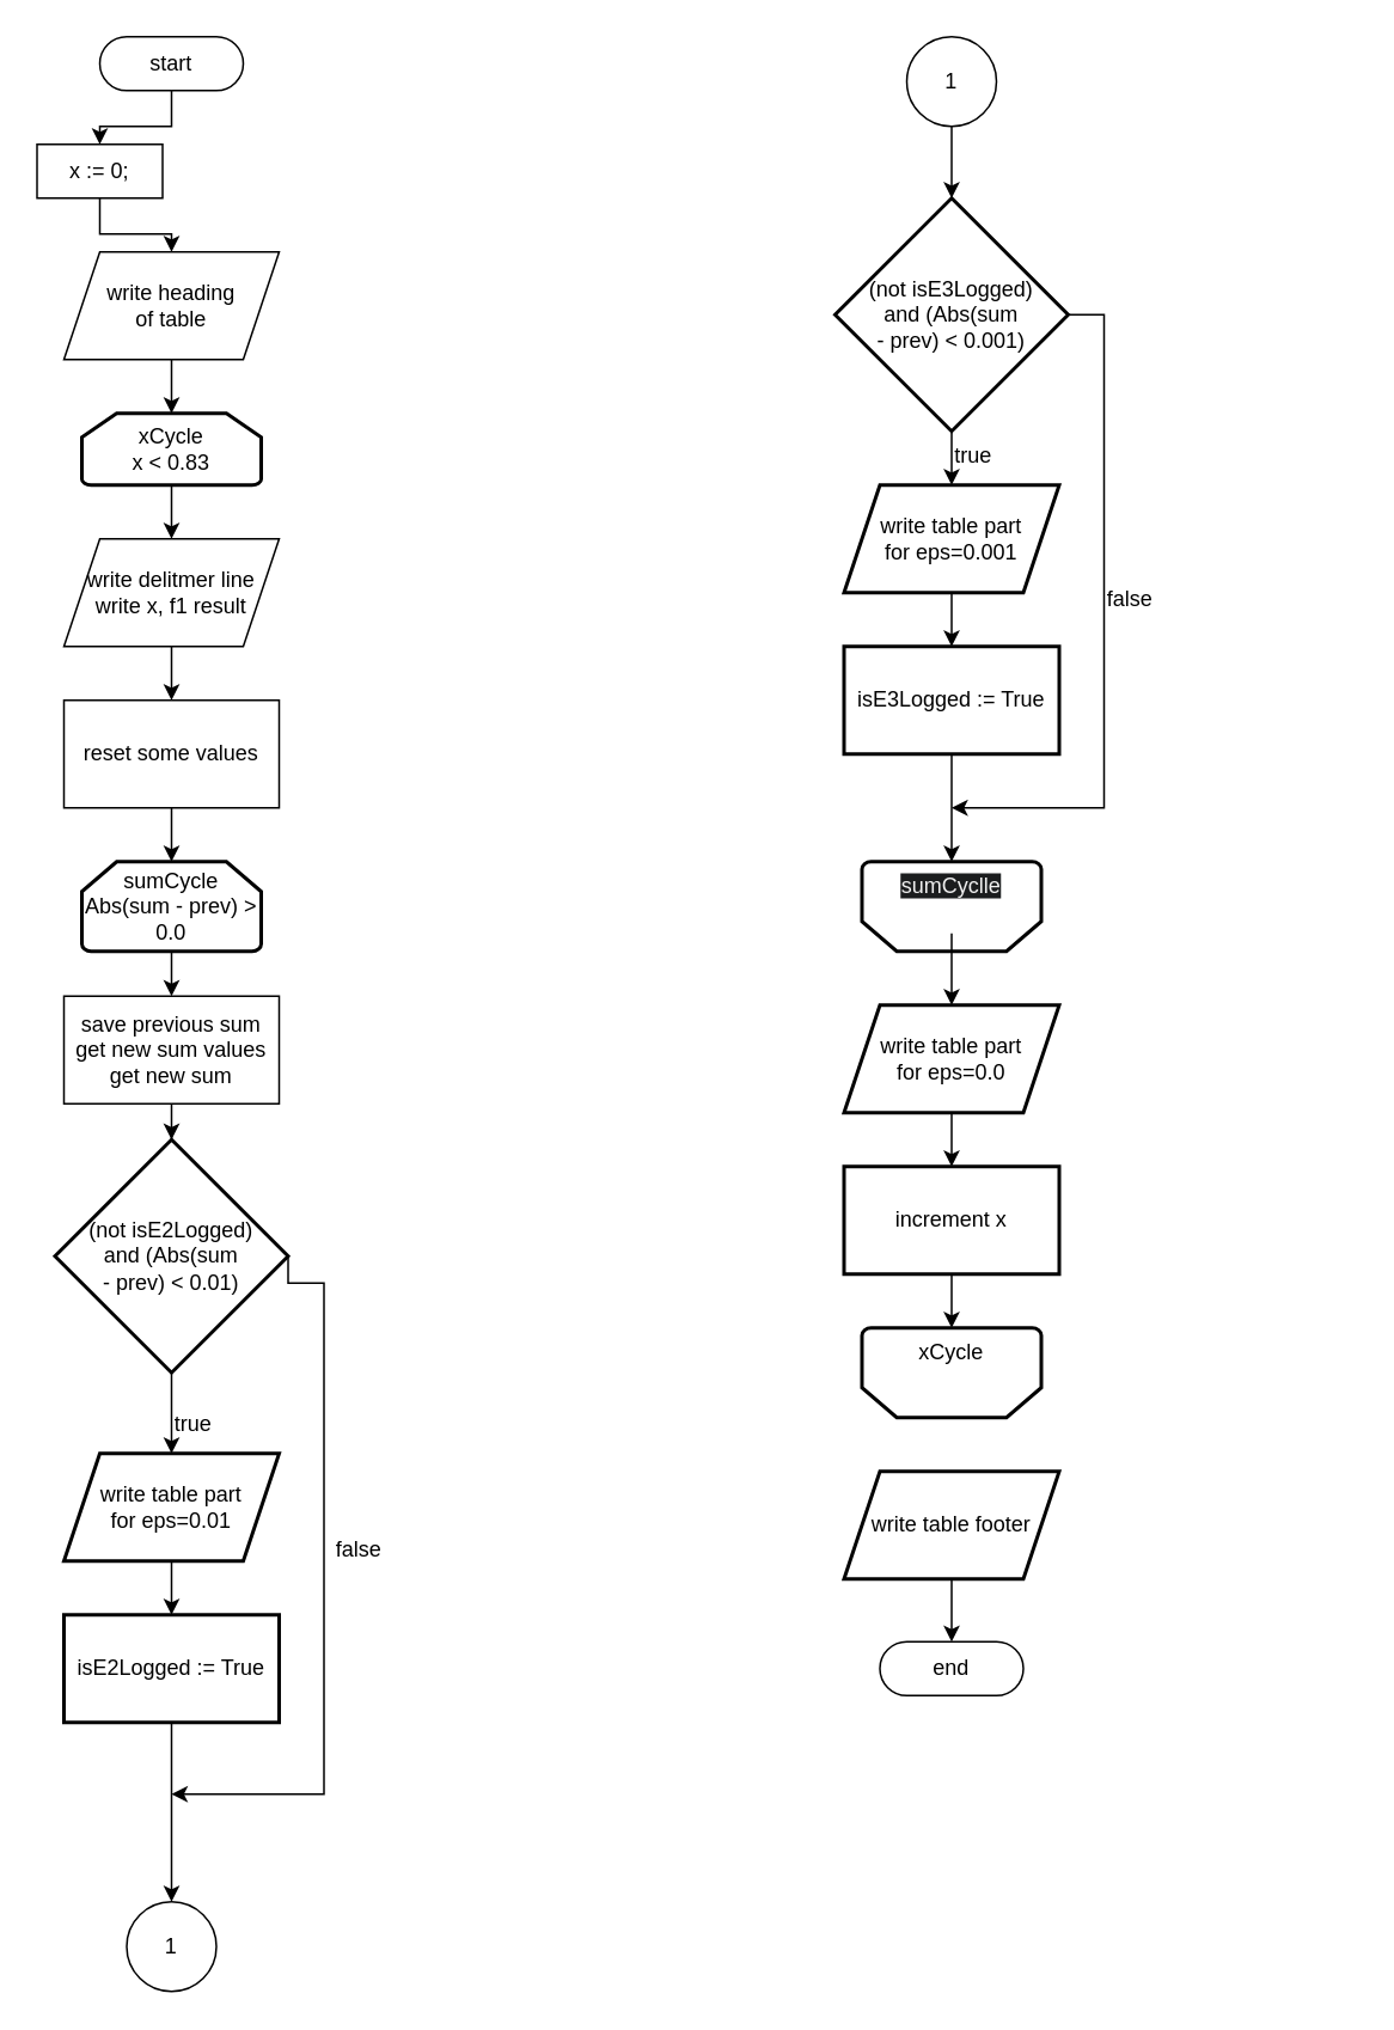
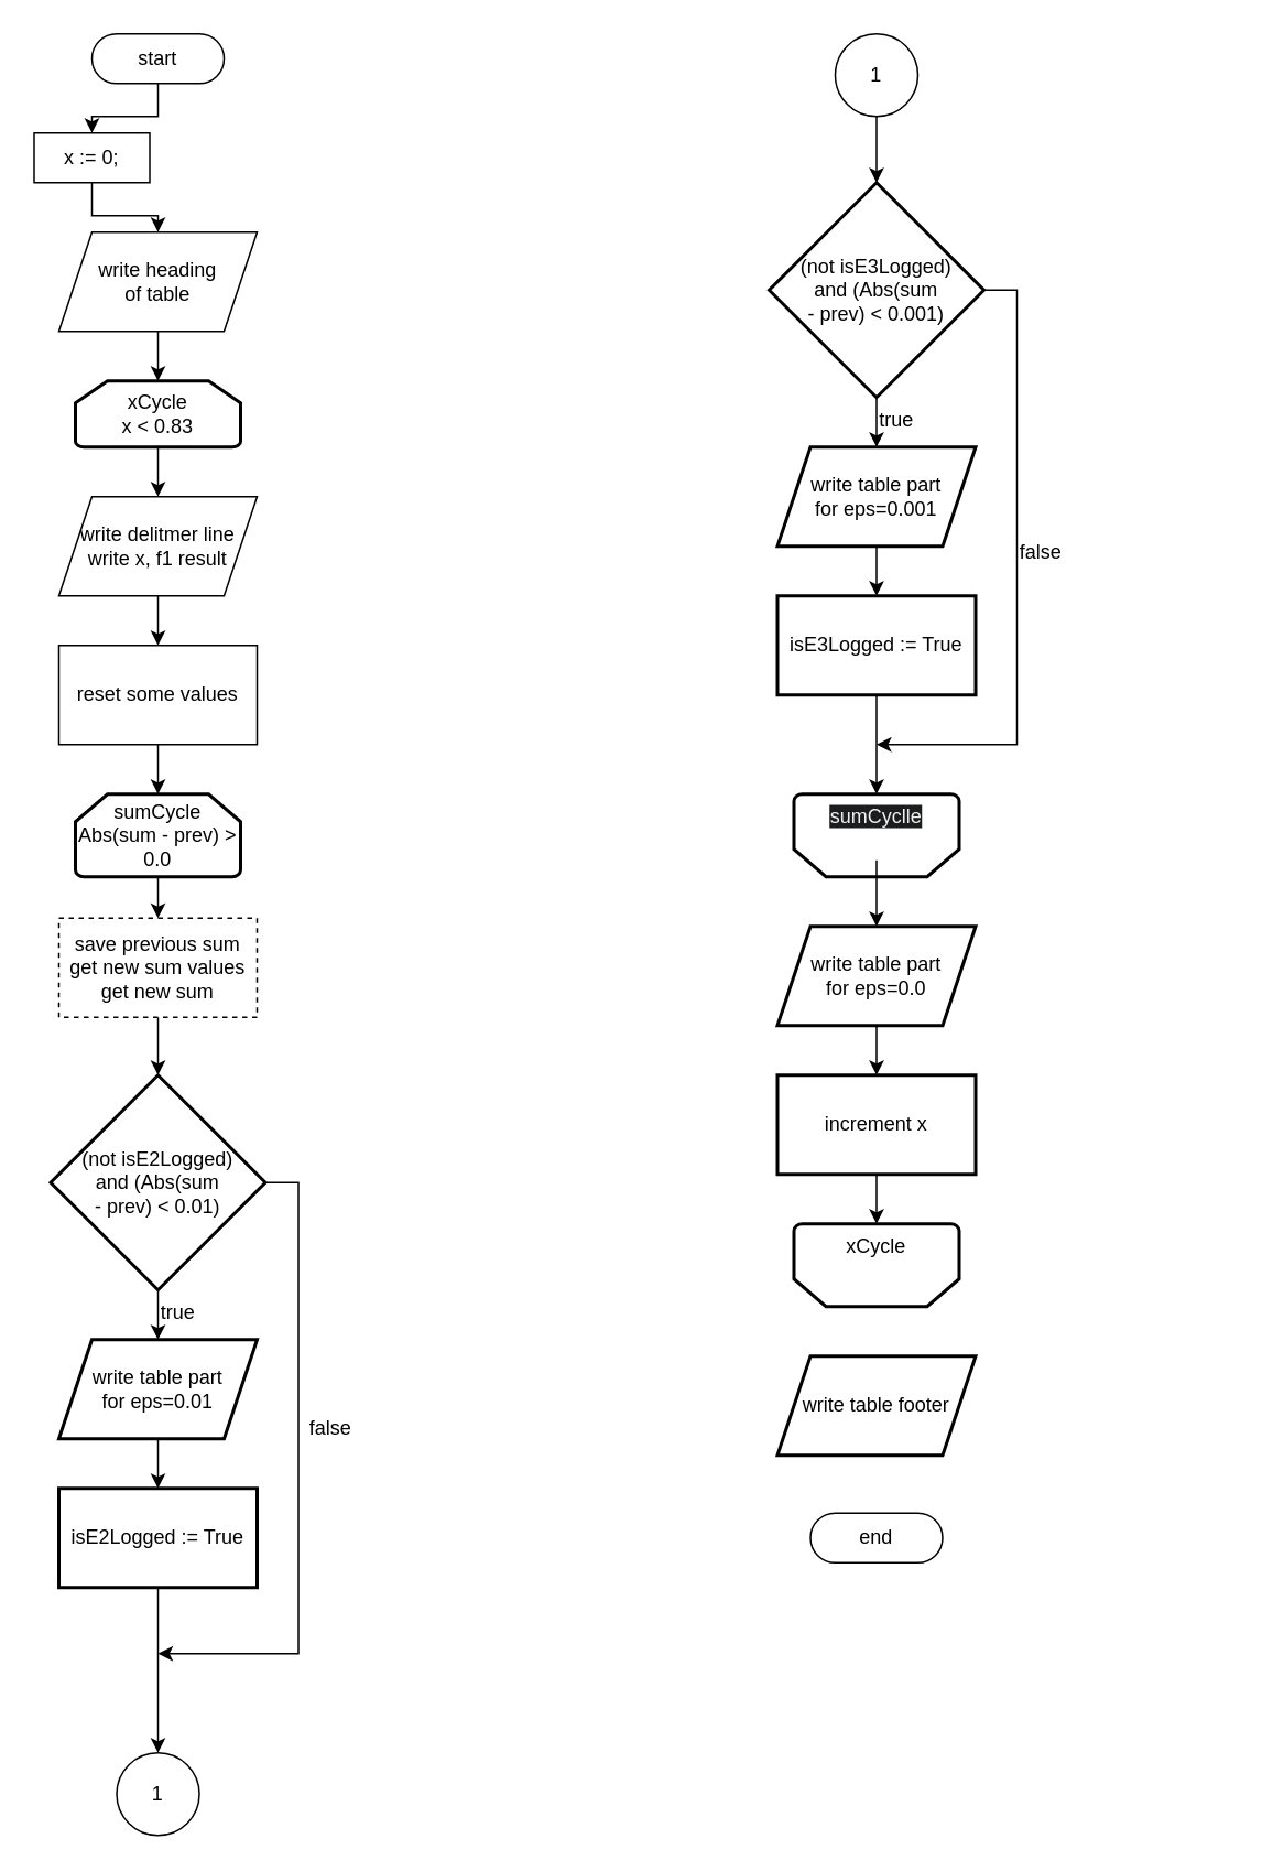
  <mxCell id="0" />
  <mxCell id="1" parent="0" />
  <mxCell id="2" value="" style="edgeStyle=orthogonalEdgeStyle;rounded=0;orthogonalLoop=1;jettySize=auto;html=1;" edge="1" parent="1" source="3" target="6"><mxGeometry relative="1" as="geometry" /></mxCell>
  <mxCell id="3" value="start" style="html=1;dashed=0;whiteSpace=wrap;shape=mxgraph.dfd.start" vertex="1" parent="1"><mxGeometry x="55" y="20" width="80" height="30" as="geometry" /></mxCell>
  <mxCell id="4" value="end" style="html=1;dashed=0;whiteSpace=wrap;shape=mxgraph.dfd.start" vertex="1" parent="1"><mxGeometry x="490" y="915" width="80" height="30" as="geometry" /></mxCell>
  <mxCell id="5" value="" style="edgeStyle=orthogonalEdgeStyle;rounded=0;orthogonalLoop=1;jettySize=auto;html=1;" edge="1" parent="1" source="6" target="8"><mxGeometry relative="1" as="geometry" /></mxCell>
  <mxCell id="6" value="x := 0;" style="rounded=0;whiteSpace=wrap;html=1;" vertex="1" parent="1"><mxGeometry x="20" y="80" width="70" height="30" as="geometry" /></mxCell>
  <mxCell id="7" value="" style="edgeStyle=orthogonalEdgeStyle;rounded=0;orthogonalLoop=1;jettySize=auto;html=1;" edge="1" parent="1" source="8" target="10"><mxGeometry relative="1" as="geometry" /></mxCell>
  <mxCell id="8" value="write heading&lt;div&gt;of table&lt;/div&gt;" style="shape=parallelogram;perimeter=parallelogramPerimeter;whiteSpace=wrap;html=1;fixedSize=1;" vertex="1" parent="1"><mxGeometry x="35" y="140" width="120" height="60" as="geometry" /></mxCell>
  <mxCell id="9" value="" style="edgeStyle=orthogonalEdgeStyle;rounded=0;orthogonalLoop=1;jettySize=auto;html=1;" edge="1" parent="1" source="10" target="12"><mxGeometry relative="1" as="geometry" /></mxCell>
  <mxCell id="10" value="&lt;div&gt;xCycle&lt;/div&gt;x &amp;lt; 0.83" style="strokeWidth=2;html=1;shape=mxgraph.flowchart.loop_limit;whiteSpace=wrap;" vertex="1" parent="1"><mxGeometry x="45" y="230" width="100" height="40" as="geometry" /></mxCell>
  <mxCell id="11" value="" style="edgeStyle=orthogonalEdgeStyle;rounded=0;orthogonalLoop=1;jettySize=auto;html=1;" edge="1" parent="1" source="12" target="14"><mxGeometry relative="1" as="geometry" /></mxCell>
  <mxCell id="12" value="write delitmer line&lt;div&gt;write x, f1 result&lt;/div&gt;" style="shape=parallelogram;perimeter=parallelogramPerimeter;whiteSpace=wrap;html=1;fixedSize=1;" vertex="1" parent="1"><mxGeometry x="35" y="300" width="120" height="60" as="geometry" /></mxCell>
  <mxCell id="13" value="" style="edgeStyle=orthogonalEdgeStyle;rounded=0;orthogonalLoop=1;jettySize=auto;html=1;" edge="1" parent="1" source="14" target="16"><mxGeometry relative="1" as="geometry" /></mxCell>
  <mxCell id="14" value="reset some values" style="rounded=0;whiteSpace=wrap;html=1;" vertex="1" parent="1"><mxGeometry x="35" y="390" width="120" height="60" as="geometry" /></mxCell>
  <mxCell id="15" value="" style="edgeStyle=orthogonalEdgeStyle;rounded=0;orthogonalLoop=1;jettySize=auto;html=1;" edge="1" parent="1" source="16" target="18"><mxGeometry relative="1" as="geometry" /></mxCell>
  <mxCell id="16" value="sumCycle&lt;div&gt;Abs(sum - prev) &amp;gt; 0.0&lt;br&gt;&lt;/div&gt;" style="strokeWidth=2;html=1;shape=mxgraph.flowchart.loop_limit;whiteSpace=wrap;" vertex="1" parent="1"><mxGeometry x="45" y="480" width="100" height="50" as="geometry" /></mxCell>
  <mxCell id="17" value="" style="edgeStyle=orthogonalEdgeStyle;rounded=0;orthogonalLoop=1;jettySize=auto;html=1;" edge="1" parent="1" source="18" target="21"><mxGeometry relative="1" as="geometry" /></mxCell>
- <mxCell id="18" value="&lt;div&gt;save previous sum&lt;/div&gt;get new sum values&lt;div&gt;get new sum&lt;/div&gt;" style="rounded=0;whiteSpace=wrap;html=1;" vertex="1" parent="1"><mxGeometry x="35" y="555" width="120" height="60" as="geometry" /></mxCell>
+ <mxCell id="18" value="&lt;div&gt;save previous sum&lt;/div&gt;get new sum values&lt;div&gt;get new sum&lt;/div&gt;" style="rounded=0;whiteSpace=wrap;html=1;dashed=1;" vertex="1" parent="1"><mxGeometry x="35" y="555" width="120" height="60" as="geometry" /></mxCell>
  <mxCell id="19" value="" style="edgeStyle=orthogonalEdgeStyle;rounded=0;orthogonalLoop=1;jettySize=auto;html=1;" edge="1" parent="1" source="21" target="23"><mxGeometry relative="1" as="geometry" /></mxCell>
  <mxCell id="20" style="edgeStyle=orthogonalEdgeStyle;rounded=0;orthogonalLoop=1;jettySize=auto;html=1;exitX=1;exitY=0.5;exitDx=0;exitDy=0;exitPerimeter=0;" edge="1" parent="1" source="21"><mxGeometry relative="1" as="geometry"><mxPoint x="95" y="1000" as="targetPoint" /><Array as="points"><mxPoint x="180" y="715" /><mxPoint x="180" y="1000" /><mxPoint x="95" y="1000" /></Array></mxGeometry></mxCell>
- <mxCell id="21" value="(not isE2Logged)&lt;div&gt;and (Abs(sum&lt;/div&gt;&lt;div&gt;- prev) &amp;lt; 0.01)&lt;/div&gt;" style="strokeWidth=2;html=1;shape=mxgraph.flowchart.decision;whiteSpace=wrap;" vertex="1" parent="1"><mxGeometry x="30" y="635" width="130" height="130" as="geometry" /></mxCell>
+ <mxCell id="21" value="(not isE2Logged)&lt;div&gt;and (Abs(sum&lt;/div&gt;&lt;div&gt;- prev) &amp;lt; 0.01)&lt;/div&gt;" style="strokeWidth=2;html=1;shape=mxgraph.flowchart.decision;whiteSpace=wrap;" vertex="1" parent="1"><mxGeometry x="30" y="650" width="130" height="130" as="geometry" /></mxCell>
  <mxCell id="22" value="" style="edgeStyle=orthogonalEdgeStyle;rounded=0;orthogonalLoop=1;jettySize=auto;html=1;" edge="1" parent="1" source="23" target="25"><mxGeometry relative="1" as="geometry" /></mxCell>
  <mxCell id="23" value="write table part&lt;div&gt;for eps=0.01&lt;/div&gt;" style="shape=parallelogram;perimeter=parallelogramPerimeter;whiteSpace=wrap;html=1;fixedSize=1;strokeWidth=2;" vertex="1" parent="1"><mxGeometry x="35" y="810" width="120" height="60" as="geometry" /></mxCell>
  <mxCell id="24" value="" style="edgeStyle=orthogonalEdgeStyle;rounded=0;orthogonalLoop=1;jettySize=auto;html=1;" edge="1" parent="1" source="25" target="26"><mxGeometry relative="1" as="geometry" /></mxCell>
  <mxCell id="25" value="isE2Logged := True" style="whiteSpace=wrap;html=1;strokeWidth=2;" vertex="1" parent="1"><mxGeometry x="35" y="900" width="120" height="60" as="geometry" /></mxCell>
  <mxCell id="26" value="1" style="ellipse;whiteSpace=wrap;html=1;aspect=fixed;" vertex="1" parent="1"><mxGeometry x="70" y="1060" width="50" height="50" as="geometry" /></mxCell>
  <mxCell id="27" value="false" style="text;whiteSpace=wrap;" vertex="1" parent="1"><mxGeometry x="185" y="850" width="140" height="40" as="geometry" /></mxCell>
  <mxCell id="28" value="true" style="text;whiteSpace=wrap;" vertex="1" parent="1"><mxGeometry x="95" y="780" width="140" height="40" as="geometry" /></mxCell>
  <mxCell id="29" value="" style="edgeStyle=orthogonalEdgeStyle;rounded=0;orthogonalLoop=1;jettySize=auto;html=1;" edge="1" parent="1" source="30" target="33"><mxGeometry relative="1" as="geometry" /></mxCell>
  <mxCell id="30" value="1" style="ellipse;whiteSpace=wrap;html=1;aspect=fixed;" vertex="1" parent="1"><mxGeometry x="505" y="20" width="50" height="50" as="geometry" /></mxCell>
  <mxCell id="31" value="" style="edgeStyle=orthogonalEdgeStyle;rounded=0;orthogonalLoop=1;jettySize=auto;html=1;" edge="1" parent="1" source="33" target="35"><mxGeometry relative="1" as="geometry" /></mxCell>
  <mxCell id="32" style="edgeStyle=orthogonalEdgeStyle;rounded=0;orthogonalLoop=1;jettySize=auto;html=1;exitX=1;exitY=0.5;exitDx=0;exitDy=0;exitPerimeter=0;" edge="1" parent="1" source="33"><mxGeometry relative="1" as="geometry"><mxPoint x="530" y="450" as="targetPoint" /><Array as="points"><mxPoint x="615" y="175" /><mxPoint x="615" y="450" /><mxPoint x="530" y="450" /></Array></mxGeometry></mxCell>
  <mxCell id="33" value="(not isE3Logged)&lt;div&gt;and (Abs(sum&lt;/div&gt;&lt;div&gt;- prev) &amp;lt; 0.001)&lt;/div&gt;" style="strokeWidth=2;html=1;shape=mxgraph.flowchart.decision;whiteSpace=wrap;" vertex="1" parent="1"><mxGeometry x="465" y="110" width="130" height="130" as="geometry" /></mxCell>
  <mxCell id="34" value="" style="edgeStyle=orthogonalEdgeStyle;rounded=0;orthogonalLoop=1;jettySize=auto;html=1;" edge="1" parent="1" source="35" target="37"><mxGeometry relative="1" as="geometry" /></mxCell>
  <mxCell id="35" value="write table part&lt;div&gt;for eps=0.001&lt;/div&gt;" style="shape=parallelogram;perimeter=parallelogramPerimeter;whiteSpace=wrap;html=1;fixedSize=1;strokeWidth=2;" vertex="1" parent="1"><mxGeometry x="470" y="270" width="120" height="60" as="geometry" /></mxCell>
  <mxCell id="36" value="" style="edgeStyle=orthogonalEdgeStyle;rounded=0;orthogonalLoop=1;jettySize=auto;html=1;" edge="1" parent="1" source="37" target="46"><mxGeometry relative="1" as="geometry" /></mxCell>
  <mxCell id="37" value="isE3Logged := True" style="whiteSpace=wrap;html=1;strokeWidth=2;" vertex="1" parent="1"><mxGeometry x="470" y="360" width="120" height="60" as="geometry" /></mxCell>
  <mxCell id="38" value="true" style="text;whiteSpace=wrap;" vertex="1" parent="1"><mxGeometry x="530" y="240" width="140" height="40" as="geometry" /></mxCell>
  <mxCell id="39" value="false" style="text;whiteSpace=wrap;" vertex="1" parent="1"><mxGeometry x="615" y="320" width="140" height="40" as="geometry" /></mxCell>
  <mxCell id="40" value="" style="edgeStyle=orthogonalEdgeStyle;rounded=0;orthogonalLoop=1;jettySize=auto;html=1;" edge="1" parent="1" source="41" target="43"><mxGeometry relative="1" as="geometry" /></mxCell>
  <mxCell id="41" value="write table part&lt;div&gt;for eps=0.0&lt;/div&gt;" style="shape=parallelogram;perimeter=parallelogramPerimeter;whiteSpace=wrap;html=1;fixedSize=1;strokeWidth=2;" vertex="1" parent="1"><mxGeometry x="470" y="560" width="120" height="60" as="geometry" /></mxCell>
  <mxCell id="42" value="" style="edgeStyle=orthogonalEdgeStyle;rounded=0;orthogonalLoop=1;jettySize=auto;html=1;" edge="1" parent="1" source="43" target="50"><mxGeometry relative="1" as="geometry" /></mxCell>
  <mxCell id="43" value="increment x" style="whiteSpace=wrap;html=1;strokeWidth=2;" vertex="1" parent="1"><mxGeometry x="470" y="650" width="120" height="60" as="geometry" /></mxCell>
  <mxCell id="44" value="" style="group" vertex="1" connectable="0" parent="1"><mxGeometry x="480" y="480" width="100" height="50" as="geometry" /></mxCell>
  <mxCell id="45" value="&lt;div&gt;&lt;br&gt;&lt;/div&gt;" style="strokeWidth=2;html=1;shape=mxgraph.flowchart.loop_limit;whiteSpace=wrap;rotation=-180;" vertex="1" parent="44"><mxGeometry width="100" height="50" as="geometry" /></mxCell>
  <mxCell id="46" value="&lt;span style=&quot;color: rgb(240, 240, 240); font-family: Helvetica; font-size: 12px; font-style: normal; font-variant-ligatures: normal; font-variant-caps: normal; font-weight: 400; letter-spacing: normal; orphans: 2; text-indent: 0px; text-transform: none; widows: 2; word-spacing: 0px; -webkit-text-stroke-width: 0px; white-space: normal; background-color: rgb(27, 29, 30); text-decoration-thickness: initial; text-decoration-style: initial; text-decoration-color: initial; float: none; display: inline !important;&quot;&gt;sumCyclle&lt;/span&gt;" style="text;whiteSpace=wrap;html=1;align=center;" vertex="1" parent="44"><mxGeometry width="100" height="40" as="geometry" /></mxCell>
  <mxCell id="47" value="" style="edgeStyle=orthogonalEdgeStyle;rounded=0;orthogonalLoop=1;jettySize=auto;html=1;" edge="1" parent="1" source="46" target="41"><mxGeometry relative="1" as="geometry" /></mxCell>
  <mxCell id="48" value="" style="group" vertex="1" connectable="0" parent="1"><mxGeometry x="480" y="740" width="100" height="50" as="geometry" /></mxCell>
  <mxCell id="49" value="&lt;div&gt;&lt;br&gt;&lt;/div&gt;" style="strokeWidth=2;html=1;shape=mxgraph.flowchart.loop_limit;whiteSpace=wrap;rotation=-180;" vertex="1" parent="48"><mxGeometry width="100" height="50" as="geometry" /></mxCell>
  <mxCell id="50" value="xCycle" style="text;whiteSpace=wrap;html=1;align=center;" vertex="1" parent="48"><mxGeometry width="100" height="40" as="geometry" /></mxCell>
- <mxCell id="51" value="" style="edgeStyle=orthogonalEdgeStyle;rounded=0;orthogonalLoop=1;jettySize=auto;html=1;" edge="1" parent="1" source="52" target="4"><mxGeometry relative="1" as="geometry" /></mxCell>
  <mxCell id="52" value="write table footer" style="shape=parallelogram;perimeter=parallelogramPerimeter;whiteSpace=wrap;html=1;fixedSize=1;strokeWidth=2;" vertex="1" parent="1"><mxGeometry x="470" y="820" width="120" height="60" as="geometry" /></mxCell>
